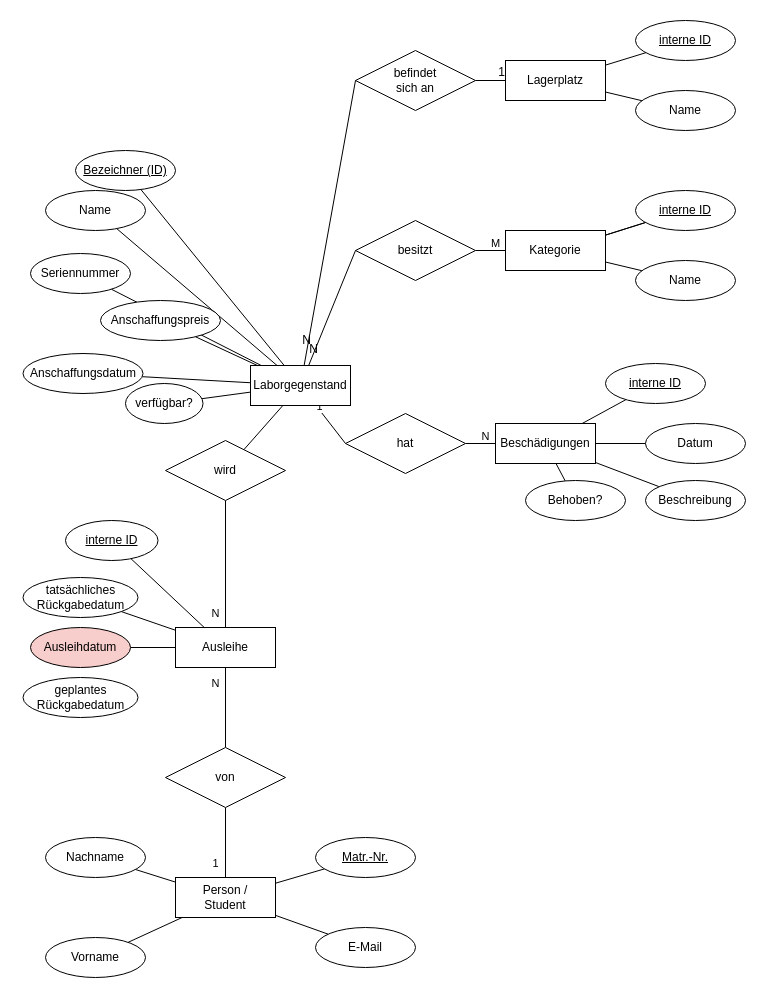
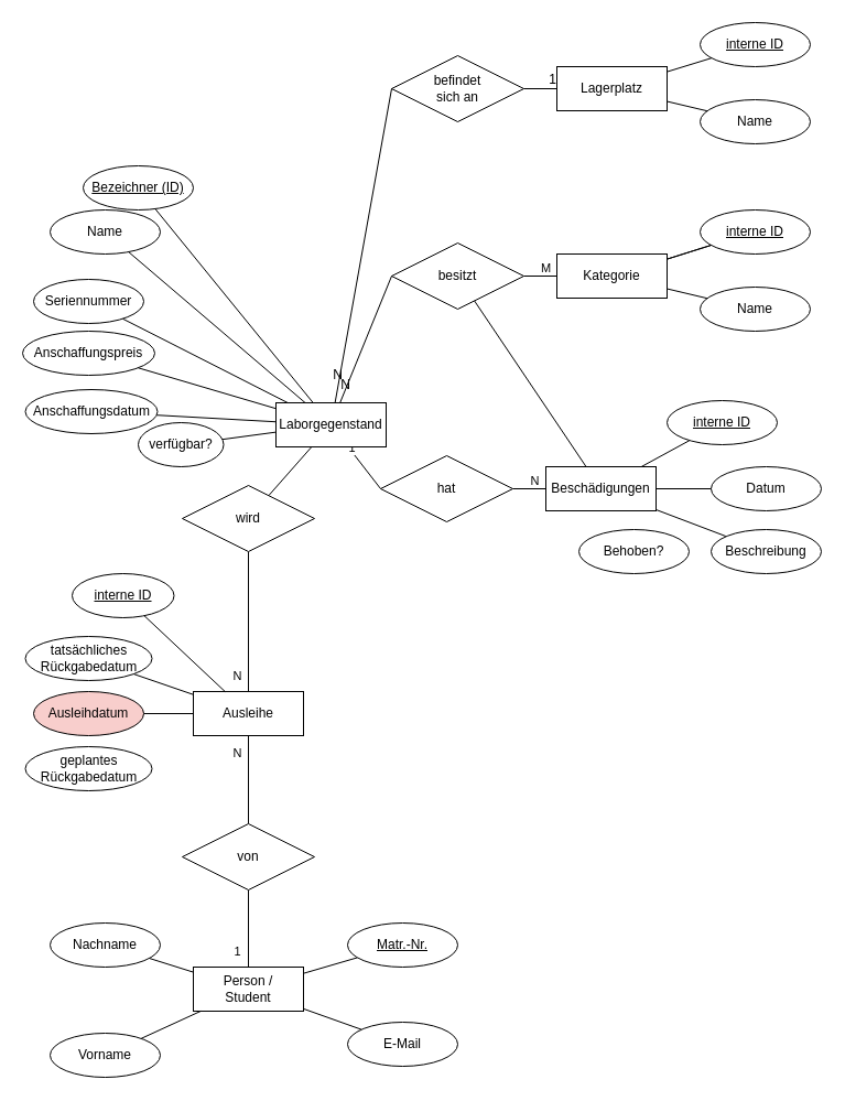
  <mxCell id="0" />
  <mxCell id="1" parent="0" />
  <mxCell id="2" style="edgeStyle=none;rounded=0;orthogonalLoop=1;jettySize=auto;html=1;endArrow=none;endFill=0;" parent="1" source="7" target="8" edge="1"><mxGeometry relative="1" as="geometry"><mxPoint x="245" y="270" as="sourcePoint" /></mxGeometry></mxCell>
  <mxCell id="3" style="edgeStyle=none;rounded=0;orthogonalLoop=1;jettySize=auto;html=1;endArrow=none;endFill=0;" parent="1" source="7" target="11" edge="1"><mxGeometry relative="1" as="geometry" /></mxCell>
  <mxCell id="4" style="edgeStyle=none;rounded=0;orthogonalLoop=1;jettySize=auto;html=1;endArrow=none;endFill=0;" parent="1" source="7" target="12" edge="1"><mxGeometry relative="1" as="geometry" /></mxCell>
  <mxCell id="5" value="1" style="edgeStyle=none;rounded=0;orthogonalLoop=1;jettySize=auto;html=1;endArrow=none;endFill=0;" parent="1" source="7" target="23" edge="1"><mxGeometry x="-0.814" y="-10" relative="1" as="geometry"><mxPoint as="offset" /></mxGeometry></mxCell>
  <mxCell id="6" value="1" style="edgeStyle=none;rounded=0;orthogonalLoop=1;jettySize=auto;html=1;endArrow=none;endFill=0;entryX=0;entryY=0.5;entryDx=0;entryDy=0;" parent="1" source="7" target="60" edge="1"><mxGeometry x="-0.874" y="2" relative="1" as="geometry"><mxPoint as="offset" /></mxGeometry></mxCell>
  <mxCell id="7" value="Laborgegenstand" style="whiteSpace=wrap;html=1;align=center;" parent="1" vertex="1"><mxGeometry x="250" y="365" width="100" height="40" as="geometry" /></mxCell>
  <mxCell id="8" value="Name" style="ellipse;whiteSpace=wrap;html=1;align=center;" parent="1" vertex="1"><mxGeometry x="45" y="190" width="100" height="40" as="geometry" /></mxCell>
  <mxCell id="9" style="orthogonalLoop=1;jettySize=auto;html=1;rounded=0;endArrow=none;endFill=0;" parent="1" source="10" target="7" edge="1"><mxGeometry relative="1" as="geometry" /></mxCell>
  <mxCell id="10" value="Bezeichner (ID)" style="ellipse;whiteSpace=wrap;html=1;align=center;fontStyle=4;" parent="1" vertex="1"><mxGeometry x="75" y="150" width="100" height="40" as="geometry" /></mxCell>
- <mxCell id="11" value="Anschaffungspreis" style="ellipse;whiteSpace=wrap;html=1;align=center;" parent="1" vertex="1"><mxGeometry x="100" y="300" width="120" height="40" as="geometry" /></mxCell>
+ <mxCell id="11" value="Anschaffungspreis" style="ellipse;whiteSpace=wrap;html=1;align=center;" parent="1" vertex="1"><mxGeometry x="20" y="300" width="120" height="40" as="geometry" /></mxCell>
  <mxCell id="12" value="Seriennummer" style="ellipse;whiteSpace=wrap;html=1;align=center;" parent="1" vertex="1"><mxGeometry x="30" y="253" width="100" height="40" as="geometry" /></mxCell>
  <mxCell id="13" value="Kategorie" style="whiteSpace=wrap;html=1;align=center;" parent="1" vertex="1"><mxGeometry x="505" y="230" width="100" height="40" as="geometry" /></mxCell>
  <mxCell id="14" value="M" style="edgeStyle=none;rounded=0;orthogonalLoop=1;jettySize=auto;html=1;endArrow=none;endFill=0;" parent="1" source="15" target="13" edge="1"><mxGeometry x="0.333" y="7" relative="1" as="geometry"><mxPoint as="offset" /></mxGeometry></mxCell>
  <mxCell id="15" value="besitzt" style="shape=rhombus;perimeter=rhombusPerimeter;whiteSpace=wrap;html=1;align=center;" parent="1" vertex="1"><mxGeometry x="355" y="220" width="120" height="60" as="geometry" /></mxCell>
  <mxCell id="16" style="edgeStyle=none;rounded=0;orthogonalLoop=1;jettySize=auto;html=1;endArrow=none;endFill=0;" parent="1" source="19" target="20" edge="1"><mxGeometry relative="1" as="geometry"><mxPoint x="535" y="657" as="targetPoint" /></mxGeometry></mxCell>
  <mxCell id="17" style="edgeStyle=none;rounded=0;orthogonalLoop=1;jettySize=auto;html=1;endArrow=none;endFill=0;" parent="1" source="19" target="26" edge="1"><mxGeometry relative="1" as="geometry" /></mxCell>
  <mxCell id="18" value="N" style="edgeStyle=none;rounded=0;orthogonalLoop=1;jettySize=auto;html=1;endArrow=none;endFill=0;" parent="1" source="19" target="37" edge="1"><mxGeometry x="-0.6" y="-10" relative="1" as="geometry"><mxPoint as="offset" /></mxGeometry></mxCell>
  <mxCell id="19" value="Ausleihe" style="whiteSpace=wrap;html=1;align=center;" parent="1" vertex="1"><mxGeometry x="175" y="627" width="100" height="40" as="geometry" /></mxCell>
  <mxCell id="20" value="Ausleihdatum" style="ellipse;whiteSpace=wrap;html=1;align=center;fillColor=#f8cecc;" parent="1" vertex="1"><mxGeometry x="30" y="627" width="100" height="40" as="geometry" /></mxCell>
  <mxCell id="21" value="geplantes&lt;br&gt;Rückgabedatum" style="ellipse;whiteSpace=wrap;html=1;align=center;" parent="1" vertex="1"><mxGeometry x="22.5" y="677" width="115" height="40" as="geometry" /></mxCell>
  <mxCell id="22" value="N" style="edgeStyle=none;rounded=0;orthogonalLoop=1;jettySize=auto;html=1;endArrow=none;endFill=0;" parent="1" source="23" target="19" edge="1"><mxGeometry x="0.779" y="-10" relative="1" as="geometry"><mxPoint x="305" y="657" as="targetPoint" /><mxPoint x="225" y="577" as="sourcePoint" /><mxPoint as="offset" /></mxGeometry></mxCell>
  <mxCell id="23" value="wird" style="shape=rhombus;perimeter=rhombusPerimeter;whiteSpace=wrap;html=1;align=center;" parent="1" vertex="1"><mxGeometry x="165" y="440" width="120" height="60" as="geometry" /></mxCell>
  <mxCell id="24" value="Lagerplatz" style="whiteSpace=wrap;html=1;align=center;" parent="1" vertex="1"><mxGeometry x="505" y="60" width="100" height="40" as="geometry" /></mxCell>
  <mxCell id="25" value="befindet &lt;br&gt;sich an" style="shape=rhombus;perimeter=rhombusPerimeter;whiteSpace=wrap;html=1;align=center;" parent="1" vertex="1"><mxGeometry x="355" y="50" width="120" height="60" as="geometry" /></mxCell>
  <mxCell id="26" value="tatsächliches&lt;br&gt;Rückgabedatum" style="ellipse;whiteSpace=wrap;html=1;align=center;" parent="1" vertex="1"><mxGeometry x="22.5" y="577" width="115" height="40" as="geometry" /></mxCell>
  <mxCell id="27" style="edgeStyle=none;rounded=0;orthogonalLoop=1;jettySize=auto;html=1;endArrow=none;endFill=0;" parent="1" source="28" target="35" edge="1"><mxGeometry relative="1" as="geometry" /></mxCell>
  <mxCell id="28" value="Person /&lt;br&gt;Student" style="whiteSpace=wrap;html=1;align=center;" parent="1" vertex="1"><mxGeometry x="175" y="877" width="100" height="40" as="geometry" /></mxCell>
  <mxCell id="29" style="edgeStyle=none;rounded=0;orthogonalLoop=1;jettySize=auto;html=1;endArrow=none;endFill=0;" parent="1" source="30" target="28" edge="1"><mxGeometry relative="1" as="geometry" /></mxCell>
  <mxCell id="30" value="Vorname" style="ellipse;whiteSpace=wrap;html=1;align=center;" parent="1" vertex="1"><mxGeometry x="45" y="937" width="100" height="40" as="geometry" /></mxCell>
  <mxCell id="31" style="edgeStyle=none;rounded=0;orthogonalLoop=1;jettySize=auto;html=1;endArrow=none;endFill=0;" parent="1" source="32" target="28" edge="1"><mxGeometry relative="1" as="geometry" /></mxCell>
  <mxCell id="32" value="Nachname" style="ellipse;whiteSpace=wrap;html=1;align=center;" parent="1" vertex="1"><mxGeometry x="45" y="837" width="100" height="40" as="geometry" /></mxCell>
  <mxCell id="33" style="edgeStyle=none;rounded=0;orthogonalLoop=1;jettySize=auto;html=1;endArrow=none;endFill=0;" parent="1" source="34" target="28" edge="1"><mxGeometry relative="1" as="geometry" /></mxCell>
  <mxCell id="34" value="Matr.-Nr." style="ellipse;whiteSpace=wrap;html=1;align=center;fontStyle=4" parent="1" vertex="1"><mxGeometry x="315" y="837" width="100" height="40" as="geometry" /></mxCell>
  <mxCell id="35" value="E-Mail" style="ellipse;whiteSpace=wrap;html=1;align=center;" parent="1" vertex="1"><mxGeometry x="315" y="927" width="100" height="40" as="geometry" /></mxCell>
  <mxCell id="36" value="1" style="edgeStyle=none;rounded=0;orthogonalLoop=1;jettySize=auto;html=1;endArrow=none;endFill=0;" parent="1" source="37" target="28" edge="1"><mxGeometry x="0.6" y="-10" relative="1" as="geometry"><mxPoint as="offset" /></mxGeometry></mxCell>
  <mxCell id="37" value="von" style="shape=rhombus;perimeter=rhombusPerimeter;whiteSpace=wrap;html=1;align=center;" parent="1" vertex="1"><mxGeometry x="165" y="747" width="120" height="60" as="geometry" /></mxCell>
  <mxCell id="38" value="&lt;u&gt;interne ID&lt;/u&gt;" style="ellipse;whiteSpace=wrap;html=1;align=center;" parent="1" vertex="1"><mxGeometry x="635" y="20" width="100" height="40" as="geometry" /></mxCell>
  <mxCell id="39" style="edgeStyle=none;rounded=0;orthogonalLoop=1;jettySize=auto;html=1;endArrow=none;endFill=0;" parent="1" source="24" target="38" edge="1"><mxGeometry relative="1" as="geometry"><mxPoint x="245.588" y="160" as="sourcePoint" /><mxPoint x="314.641" y="29.566" as="targetPoint" /></mxGeometry></mxCell>
  <mxCell id="40" style="rounded=0;orthogonalLoop=1;jettySize=auto;html=1;endArrow=none;endFill=0;" parent="1" source="41" target="24" edge="1"><mxGeometry relative="1" as="geometry" /></mxCell>
  <mxCell id="41" value="Name" style="ellipse;whiteSpace=wrap;html=1;align=center;" parent="1" vertex="1"><mxGeometry x="635" y="90" width="100" height="40" as="geometry" /></mxCell>
  <mxCell id="42" value="" style="endArrow=none;html=1;rounded=0;exitX=1;exitY=0.5;exitDx=0;exitDy=0;" parent="1" source="25" target="24" edge="1"><mxGeometry relative="1" as="geometry"><mxPoint x="585" y="549.5" as="sourcePoint" /><mxPoint x="725" y="520" as="targetPoint" /></mxGeometry></mxCell>
  <mxCell id="43" value="1" style="resizable=0;html=1;align=right;verticalAlign=bottom;" parent="42" connectable="0" vertex="1"><mxGeometry x="1" relative="1" as="geometry"><mxPoint as="offset" /></mxGeometry></mxCell>
  <mxCell id="44" value="" style="endArrow=none;html=1;rounded=0;exitX=0;exitY=0.5;exitDx=0;exitDy=0;" parent="1" source="25" target="7" edge="1"><mxGeometry relative="1" as="geometry"><mxPoint x="585" y="500" as="sourcePoint" /><mxPoint x="745" y="500" as="targetPoint" /></mxGeometry></mxCell>
  <mxCell id="45" value="N" style="resizable=0;html=1;align=right;verticalAlign=bottom;" parent="44" connectable="0" vertex="1"><mxGeometry x="1" relative="1" as="geometry"><mxPoint x="7" y="-17" as="offset" /></mxGeometry></mxCell>
  <mxCell id="46" style="edgeStyle=none;rounded=0;orthogonalLoop=1;jettySize=auto;html=1;endArrow=none;endFill=0;" parent="1" source="50" target="53" edge="1"><mxGeometry relative="1" as="geometry" /></mxCell>
  <mxCell id="47" style="edgeStyle=none;rounded=0;orthogonalLoop=1;jettySize=auto;html=1;endArrow=none;endFill=0;" parent="1" source="50" target="51" edge="1"><mxGeometry relative="1" as="geometry" /></mxCell>
- <mxCell id="48" style="edgeStyle=none;rounded=0;orthogonalLoop=1;jettySize=auto;html=1;endArrow=none;endFill=0;" parent="1" source="50" target="52" edge="1"><mxGeometry relative="1" as="geometry" /></mxCell>
+ <mxCell id="48" style="edgeStyle=none;rounded=0;orthogonalLoop=1;jettySize=auto;html=1;endArrow=none;endFill=0;" parent="1" source="50" target="15" edge="1"><mxGeometry relative="1" as="geometry" /></mxCell>
  <mxCell id="49" style="rounded=0;orthogonalLoop=1;jettySize=auto;html=1;endArrow=none;endFill=0;" edge="1" parent="1" source="50" target="63"><mxGeometry relative="1" as="geometry" /></mxCell>
  <mxCell id="50" value="Beschädigungen" style="whiteSpace=wrap;html=1;align=center;" parent="1" vertex="1"><mxGeometry x="495" y="423" width="100" height="40" as="geometry" /></mxCell>
  <mxCell id="51" value="Datum" style="ellipse;whiteSpace=wrap;html=1;align=center;" parent="1" vertex="1"><mxGeometry x="645" y="423" width="100" height="40" as="geometry" /></mxCell>
  <mxCell id="52" value="Behoben?" style="ellipse;whiteSpace=wrap;html=1;align=center;" parent="1" vertex="1"><mxGeometry x="525" y="480" width="100" height="40" as="geometry" /></mxCell>
  <mxCell id="53" value="Beschreibung" style="ellipse;whiteSpace=wrap;html=1;align=center;" parent="1" vertex="1"><mxGeometry x="645" y="480" width="100" height="40" as="geometry" /></mxCell>
  <mxCell id="54" value="" style="edgeStyle=none;rounded=0;orthogonalLoop=1;jettySize=auto;html=1;endArrow=none;endFill=0;" parent="1" source="55" target="13" edge="1"><mxGeometry relative="1" as="geometry" /></mxCell>
  <mxCell id="55" value="&lt;u&gt;interne ID&lt;/u&gt;" style="ellipse;whiteSpace=wrap;html=1;align=center;" parent="1" vertex="1"><mxGeometry x="635" y="190" width="100" height="40" as="geometry" /></mxCell>
  <mxCell id="56" style="edgeStyle=none;rounded=0;orthogonalLoop=1;jettySize=auto;html=1;endArrow=none;endFill=0;" parent="1" target="55" edge="1"><mxGeometry relative="1" as="geometry"><mxPoint x="605" y="234.615" as="sourcePoint" /><mxPoint x="314.641" y="199.566" as="targetPoint" /></mxGeometry></mxCell>
  <mxCell id="57" style="rounded=0;orthogonalLoop=1;jettySize=auto;html=1;endArrow=none;endFill=0;" parent="1" source="58" target="13" edge="1"><mxGeometry relative="1" as="geometry"><mxPoint x="605" y="261.538" as="targetPoint" /></mxGeometry></mxCell>
  <mxCell id="58" value="Name" style="ellipse;whiteSpace=wrap;html=1;align=center;" parent="1" vertex="1"><mxGeometry x="635" y="260" width="100" height="40" as="geometry" /></mxCell>
  <mxCell id="59" value="N" style="edgeStyle=none;rounded=0;orthogonalLoop=1;jettySize=auto;html=1;exitX=1;exitY=0.5;exitDx=0;exitDy=0;endArrow=none;endFill=0;" parent="1" source="60" target="50" edge="1"><mxGeometry x="0.333" y="7" relative="1" as="geometry"><mxPoint as="offset" /></mxGeometry></mxCell>
  <mxCell id="60" value="hat" style="shape=rhombus;perimeter=rhombusPerimeter;whiteSpace=wrap;html=1;align=center;" parent="1" vertex="1"><mxGeometry x="345" y="413" width="120" height="60" as="geometry" /></mxCell>
  <mxCell id="61" value="" style="endArrow=none;html=1;rounded=0;exitX=0;exitY=0.5;exitDx=0;exitDy=0;" parent="1" source="15" target="7" edge="1"><mxGeometry relative="1" as="geometry"><mxPoint x="432" y="73" as="sourcePoint" /><mxPoint x="315" y="253" as="targetPoint" /></mxGeometry></mxCell>
  <mxCell id="62" value="N" style="resizable=0;html=1;align=right;verticalAlign=bottom;" parent="61" connectable="0" vertex="1"><mxGeometry x="1" relative="1" as="geometry"><mxPoint x="10" y="-8" as="offset" /></mxGeometry></mxCell>
  <mxCell id="63" value="&lt;u&gt;interne ID&lt;/u&gt;" style="ellipse;whiteSpace=wrap;html=1;align=center;" vertex="1" parent="1"><mxGeometry x="605" y="363" width="100" height="40" as="geometry" /></mxCell>
  <mxCell id="64" style="edgeStyle=none;rounded=0;orthogonalLoop=1;jettySize=auto;html=1;endArrow=none;endFill=0;" edge="1" parent="1" source="65" target="7"><mxGeometry relative="1" as="geometry" /></mxCell>
  <mxCell id="65" value="Anschaffungsdatum" style="ellipse;whiteSpace=wrap;html=1;align=center;" vertex="1" parent="1"><mxGeometry x="22.5" y="353" width="120" height="40" as="geometry" /></mxCell>
  <mxCell id="66" style="edgeStyle=none;rounded=0;orthogonalLoop=1;jettySize=auto;html=1;endArrow=none;endFill=0;" edge="1" parent="1" source="67" target="7"><mxGeometry relative="1" as="geometry" /></mxCell>
  <mxCell id="67" value="verfügbar?" style="ellipse;whiteSpace=wrap;html=1;align=center;" vertex="1" parent="1"><mxGeometry x="125" y="383" width="77.5" height="40" as="geometry" /></mxCell>
  <mxCell id="68" style="edgeStyle=none;rounded=0;orthogonalLoop=1;jettySize=auto;html=1;endArrow=none;endFill=0;" edge="1" parent="1" source="69" target="19"><mxGeometry relative="1" as="geometry" /></mxCell>
  <mxCell id="69" value="&lt;u&gt;interne ID&lt;/u&gt;" style="ellipse;whiteSpace=wrap;html=1;align=center;" vertex="1" parent="1"><mxGeometry x="65" y="520" width="92.5" height="40" as="geometry" /></mxCell>
